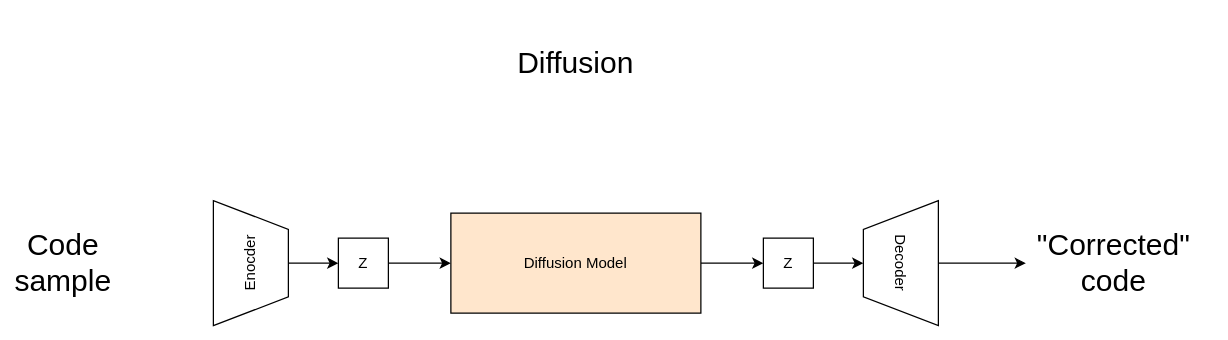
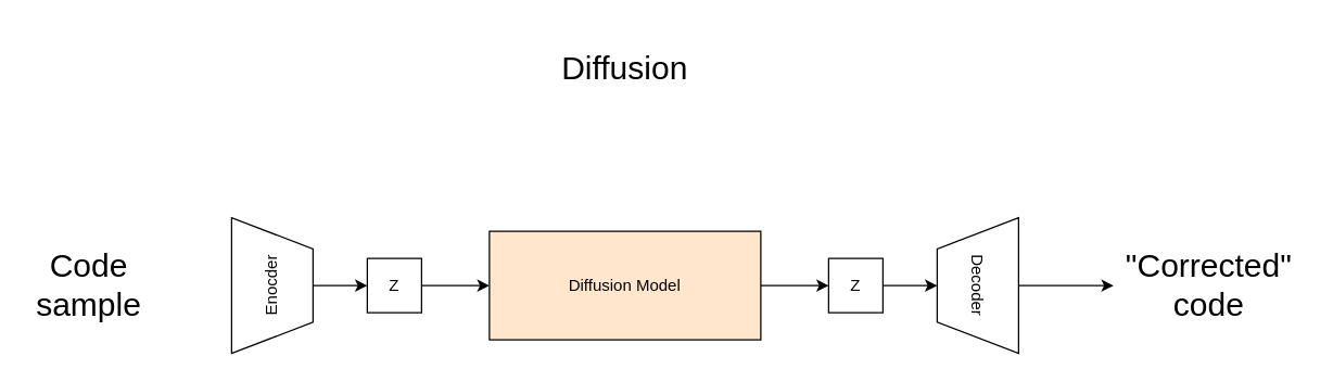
  <mxCell id="0" />
  <mxCell id="1" parent="0" />
  <mxCell id="2" style="edgeStyle=orthogonalEdgeStyle;rounded=0;orthogonalLoop=1;jettySize=auto;html=1;" edge="1" parent="1" source="3" target="9"><mxGeometry relative="1" as="geometry" /></mxCell>
  <mxCell id="3" value="Enocder" style="verticalLabelPosition=middle;verticalAlign=middle;html=1;shape=trapezoid;perimeter=trapezoidPerimeter;whiteSpace=wrap;size=0.23;arcSize=10;flipV=1;labelPosition=center;align=center;rotation=-90;" vertex="1" parent="1"><mxGeometry x="150" y="180" width="100" height="60" as="geometry" /></mxCell>
  <mxCell id="4" style="edgeStyle=orthogonalEdgeStyle;rounded=0;orthogonalLoop=1;jettySize=auto;html=1;fontSize=24;" edge="1" parent="1" source="5" target="14"><mxGeometry relative="1" as="geometry" /></mxCell>
  <mxCell id="5" value="Decoder" style="verticalLabelPosition=middle;verticalAlign=middle;html=1;shape=trapezoid;perimeter=trapezoidPerimeter;whiteSpace=wrap;size=0.23;arcSize=10;flipV=1;labelPosition=center;align=center;rotation=90;" vertex="1" parent="1"><mxGeometry x="670" y="180" width="100" height="60" as="geometry" /></mxCell>
  <mxCell id="6" style="edgeStyle=orthogonalEdgeStyle;rounded=0;orthogonalLoop=1;jettySize=auto;html=1;" edge="1" parent="1" source="7" target="5"><mxGeometry relative="1" as="geometry" /></mxCell>
  <mxCell id="7" value="Z" style="whiteSpace=wrap;html=1;aspect=fixed;" vertex="1" parent="1"><mxGeometry x="610" y="190" width="40" height="40" as="geometry" /></mxCell>
  <mxCell id="8" style="edgeStyle=orthogonalEdgeStyle;rounded=0;orthogonalLoop=1;jettySize=auto;html=1;fontSize=24;" edge="1" parent="1" source="9" target="11"><mxGeometry relative="1" as="geometry" /></mxCell>
  <mxCell id="9" value="Z" style="whiteSpace=wrap;html=1;aspect=fixed;" vertex="1" parent="1"><mxGeometry x="270" y="190" width="40" height="40" as="geometry" /></mxCell>
  <mxCell id="10" style="edgeStyle=orthogonalEdgeStyle;rounded=0;orthogonalLoop=1;jettySize=auto;html=1;fontSize=24;" edge="1" parent="1" source="11" target="7"><mxGeometry relative="1" as="geometry" /></mxCell>
  <mxCell id="11" value="Diffusion Model" style="rounded=0;whiteSpace=wrap;html=1;fillColor=#ffe6cc;" vertex="1" parent="1"><mxGeometry x="360" y="170" width="200" height="80" as="geometry" /></mxCell>
  <mxCell id="12" value="&lt;font style=&quot;font-size: 24px;&quot;&gt;Diffusion&lt;/font&gt;" style="text;html=1;strokeColor=none;fillColor=none;align=center;verticalAlign=middle;whiteSpace=wrap;rounded=0;" vertex="1" parent="1"><mxGeometry x="390" y="20" width="140" height="60" as="geometry" /></mxCell>
- <mxCell id="13" value="Code sample" style="text;html=1;strokeColor=none;fillColor=none;align=center;verticalAlign=middle;whiteSpace=wrap;rounded=0;fontSize=24;" vertex="1" parent="1"><mxGeometry x="5" y="177.5" width="90" height="65" as="geometry" /></mxCell>
+ <mxCell id="13" value="Code sample" style="text;html=1;strokeColor=none;fillColor=none;align=center;verticalAlign=middle;whiteSpace=wrap;rounded=0;fontSize=24;" vertex="1" parent="1"><mxGeometry x="20" y="177.5" width="90" height="65" as="geometry" /></mxCell>
  <mxCell id="14" value="&quot;Corrected&quot;&lt;br&gt;code" style="text;html=1;align=center;verticalAlign=middle;resizable=0;points=[];autosize=1;strokeColor=none;fillColor=none;fontSize=24;" vertex="1" parent="1"><mxGeometry x="820" y="180" width="140" height="60" as="geometry" /></mxCell>
